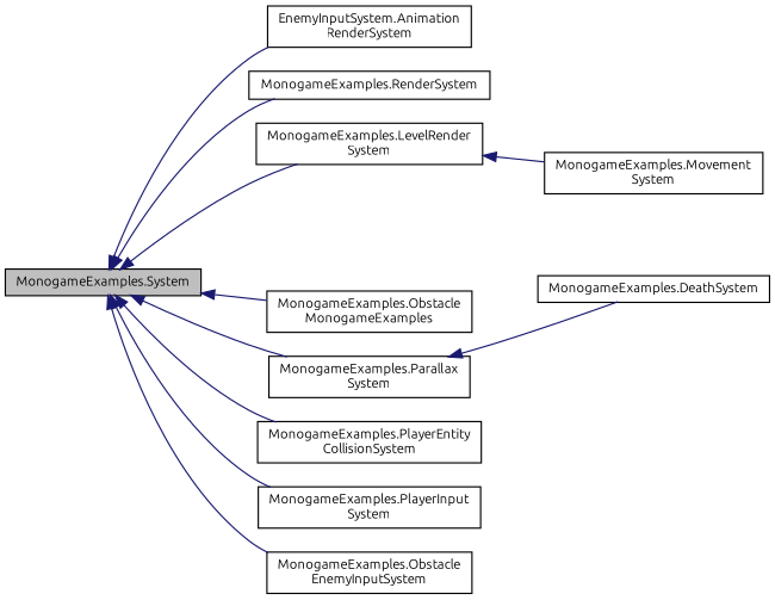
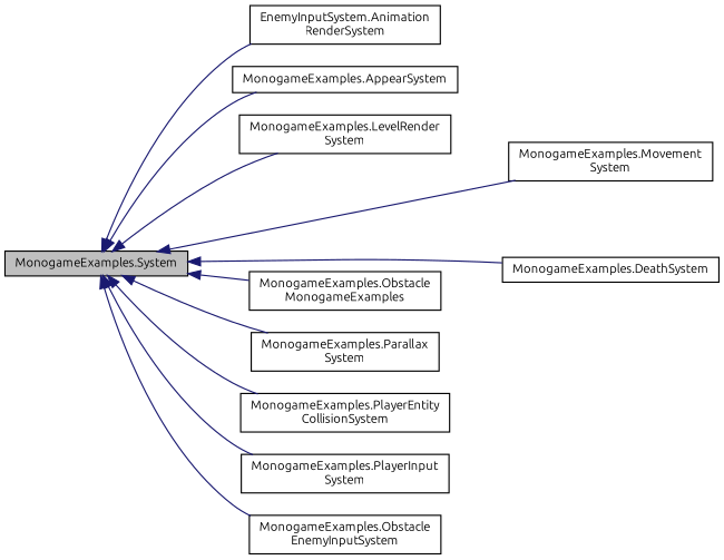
  digraph {
    fontname=Ubuntu
    rankdir=LR
    node [color=black fillcolor=white fontname=Ubuntu fontsize=10 shape=record style=filled]
    edge [color=midnightblue dir=back fontname=Ubuntu fontsize=10 labelfontname=Helvetica labelfontsize=10 style=solid]
    n1 [fillcolor=grey75 fontcolor=black height=0.2 label="MonogameExamples.System" width=0.4]
    n2 [height=0.2 label="EnemyInputSystem.Animation\lRenderSystem" width=0.4]
-   n3 [height=0.2 label="MonogameExamples.RenderSystem" width=0.4]
+   n3 [height=0.2 label="MonogameExamples.AppearSystem" width=0.4]
    n4 [height=0.2 label="MonogameExamples.DeathSystem" width=0.4]
    n5 [height=0.2 label="MonogameExamples.LevelRender\lSystem" width=0.4]
    n6 [height=0.2 label="MonogameExamples.Movement\lSystem" width=0.4]
    n7 [height=0.2 label="MonogameExamples.Obstacle\lMonogameExamples" width=0.4]
    n8 [height=0.2 label="MonogameExamples.Parallax\lSystem" width=0.4]
    n9 [height=0.2 label="MonogameExamples.PlayerEntity\lCollisionSystem" width=0.4]
    n10 [height=0.2 label="MonogameExamples.PlayerInput\lSystem" width=0.4]
    n11 [height=0.2 label="MonogameExamples.Obstacle\lEnemyInputSystem" width=0.4]
    n1 -> n2
    n1 -> n3
-   n8 -> n4
+   n1 -> n4
    n1 -> n5
-   n5 -> n6
+   n1 -> n6
    n1 -> n7
    n1 -> n8
    n1 -> n9
    n1 -> n10
    n1 -> n11
  }
